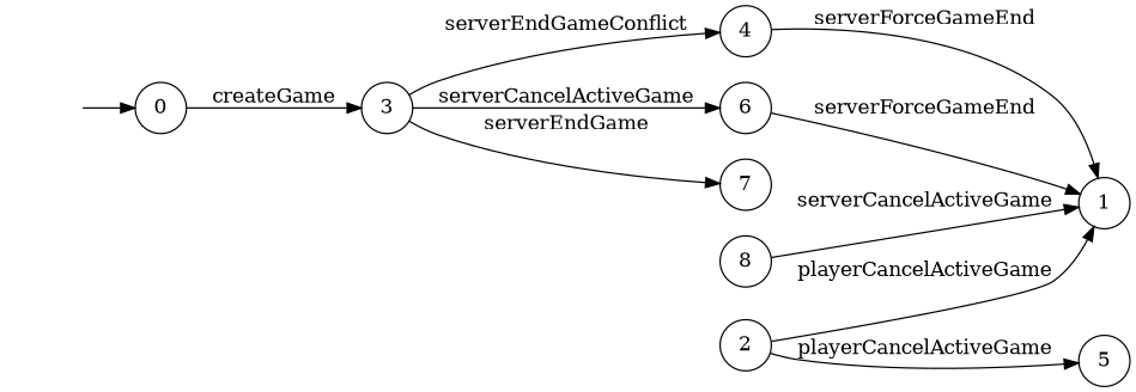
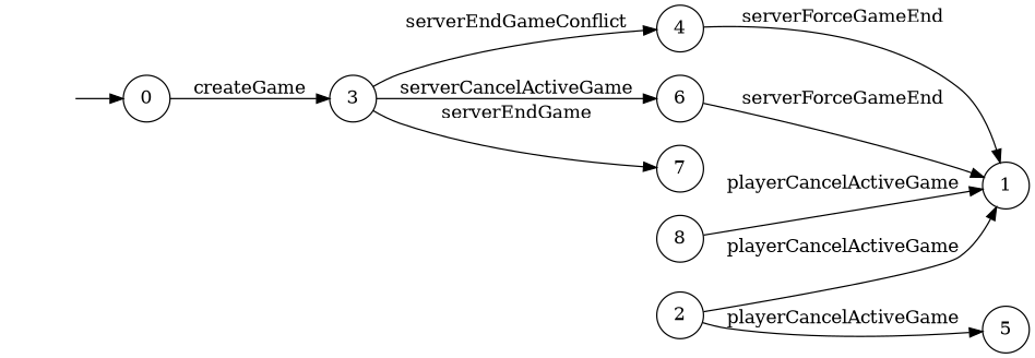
  digraph {
    rankdir=LR
    node [shape=circle]
    "" [shape=plaintext]
    n2 [label=0]
    n3 [label=3]
    n4 [label=5]
    n5 [label=8]
    n6 [label=1]
    n7 [label=4]
    n8 [label=6]
    n9 [label=7]
    n10 [label=2]
    "" -> n2
    n2 -> n3 [label=createGame]
    n3 -> n7 [label=serverEndGameConflict]
    n3 -> n8 [label=serverCancelActiveGame]
    n3 -> n9 [label=serverEndGame]
-   n5 -> n6 [label=serverCancelActiveGame]
+   n5 -> n6 [label=playerCancelActiveGame]
    n7 -> n6 [label=serverForceGameEnd]
    n8 -> n6 [label=serverForceGameEnd]
    n10 -> n4 [label=playerCancelActiveGame]
    n10 -> n6 [label=playerCancelActiveGame]
  }
